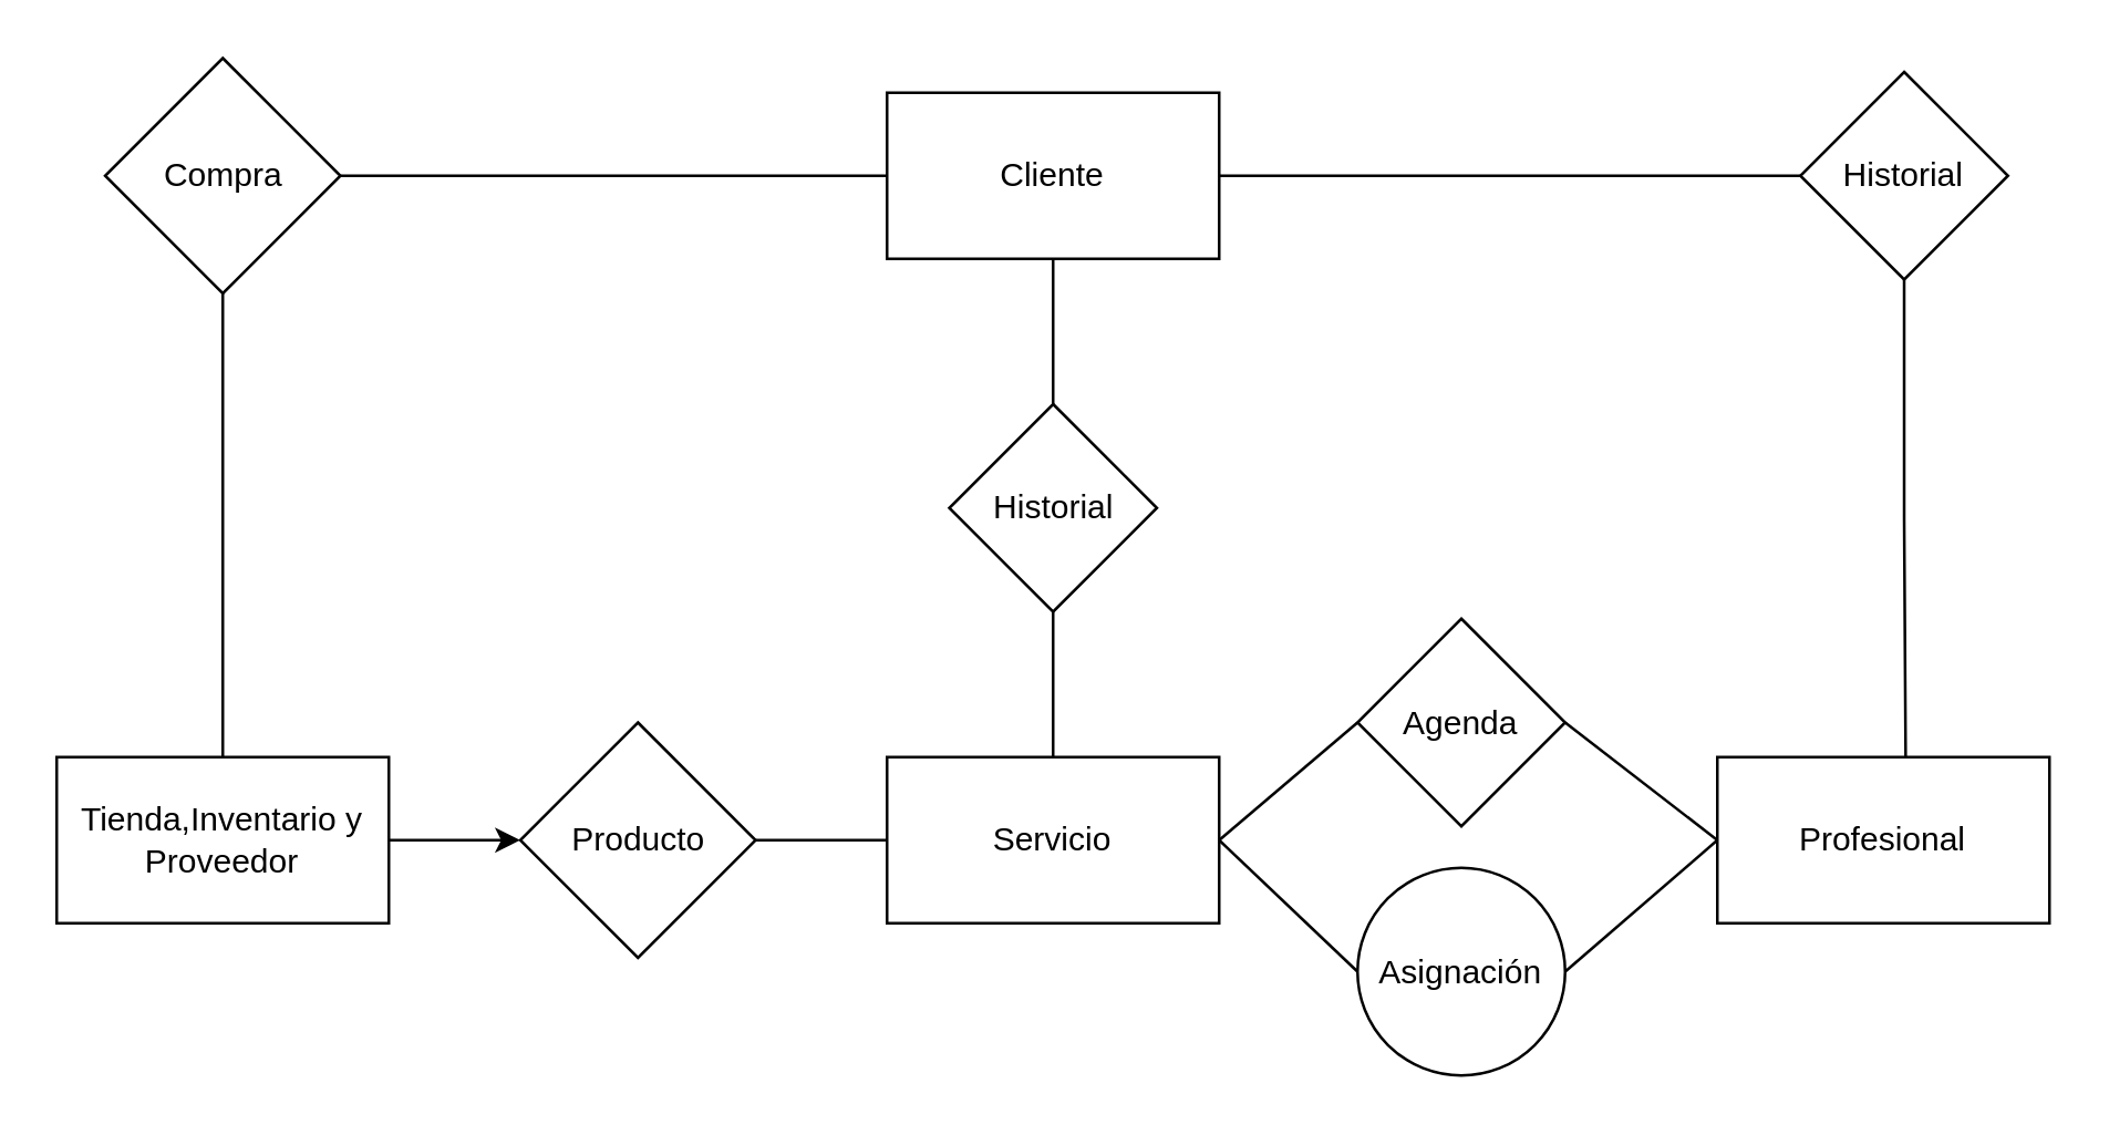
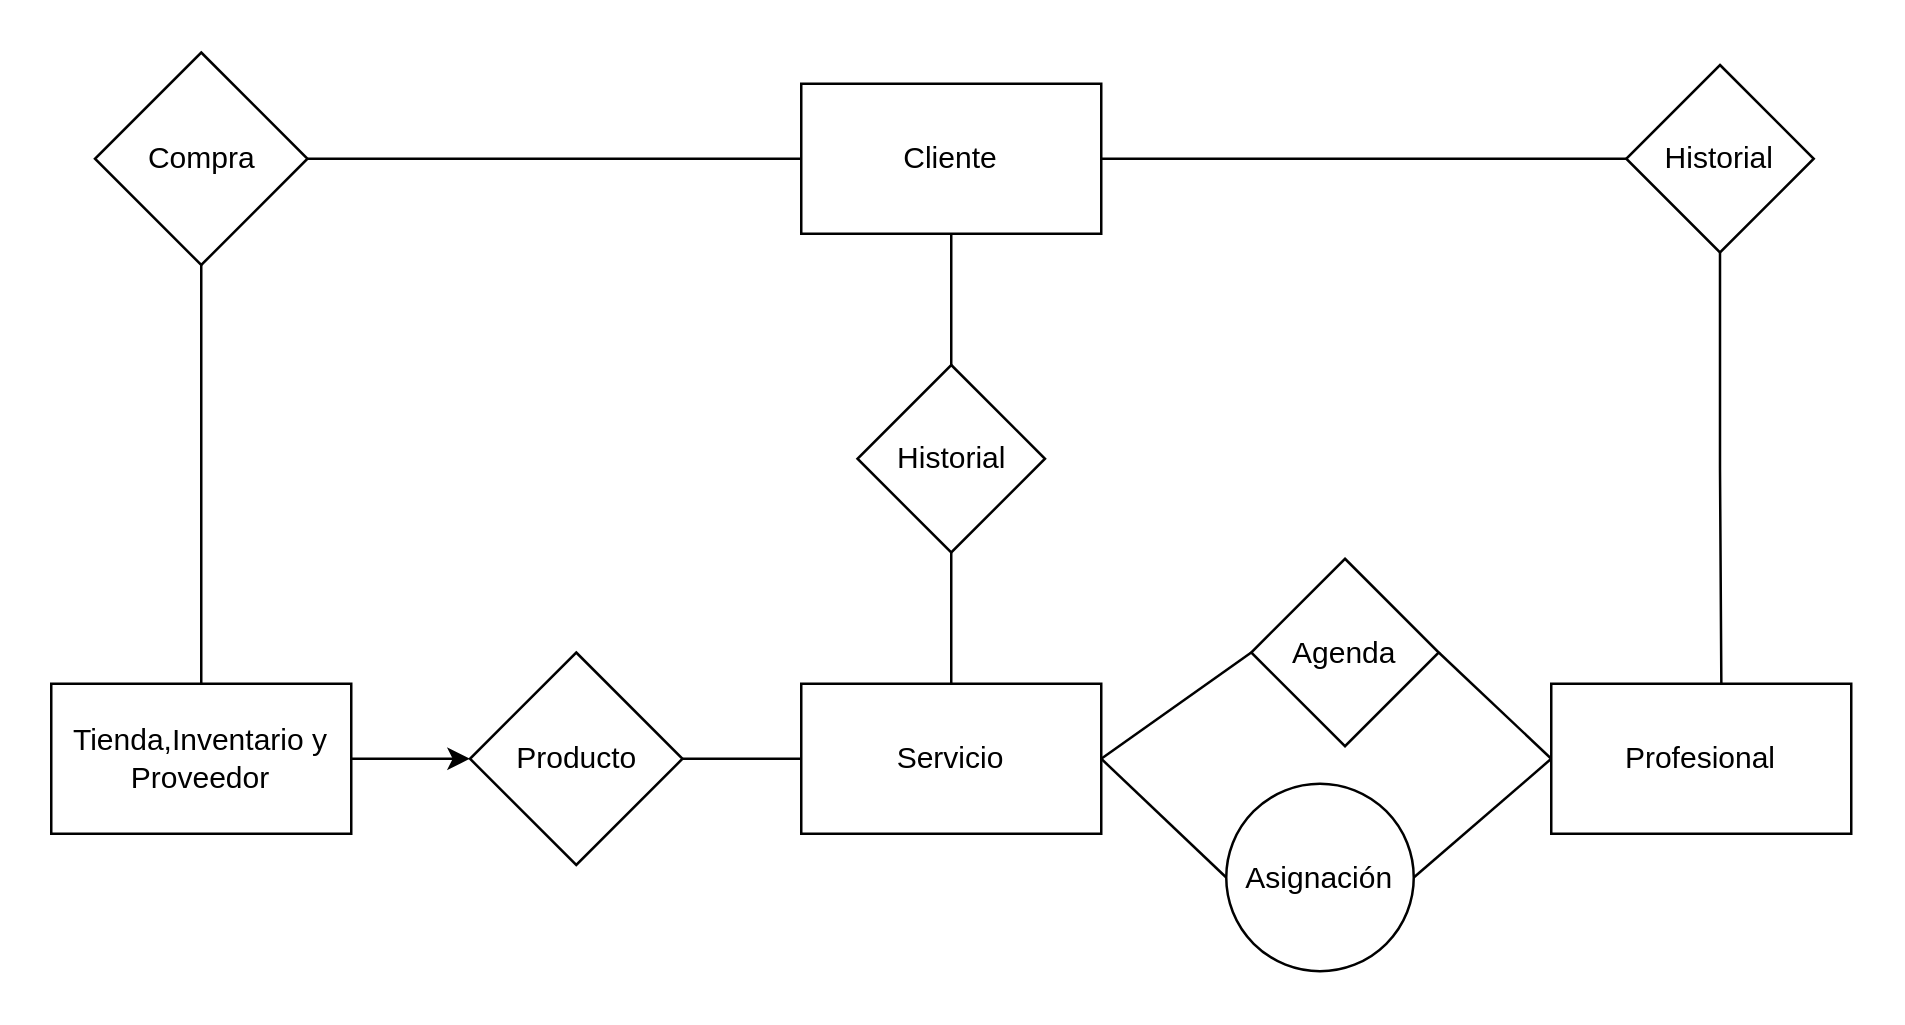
  <mxCell id="0" />
  <mxCell id="1" parent="0" />
  <mxCell id="2" value="Servicio" style="rounded=0;whiteSpace=wrap;html=1;" parent="1" vertex="1"><mxGeometry x="320" y="273" width="120" height="60" as="geometry" /></mxCell>
  <mxCell id="3" value="Profesional" style="rounded=0;whiteSpace=wrap;html=1;" parent="1" vertex="1"><mxGeometry x="620" y="273" width="120" height="60" as="geometry" /></mxCell>
  <mxCell id="4" value="Tienda,Inventario y Proveedor" style="rounded=0;whiteSpace=wrap;html=1;" parent="1" vertex="1"><mxGeometry x="20" y="273" width="120" height="60" as="geometry" /></mxCell>
  <mxCell id="5" style="edgeStyle=orthogonalEdgeStyle;rounded=0;orthogonalLoop=1;jettySize=auto;html=1;exitX=1;exitY=0.5;exitDx=0;exitDy=0;entryX=0;entryY=0.5;entryDx=0;entryDy=0;endArrow=none;endFill=0;" parent="1" source="6" target="20" edge="1"><mxGeometry relative="1" as="geometry" /></mxCell>
  <mxCell id="6" value="Cliente" style="rounded=0;whiteSpace=wrap;html=1;" parent="1" vertex="1"><mxGeometry x="320" y="33" width="120" height="60" as="geometry" /></mxCell>
  <mxCell id="7" value="Historial" style="rhombus;whiteSpace=wrap;html=1;" parent="1" vertex="1"><mxGeometry x="342.5" y="145.5" width="75" height="75" as="geometry" /></mxCell>
  <mxCell id="8" value="Asignación" style="ellipse;whiteSpace=wrap;html=1;" parent="1" vertex="1"><mxGeometry x="490" y="313" width="75" height="75" as="geometry" /></mxCell>
  <mxCell id="9" value="" style="endArrow=none;html=1;entryX=0.5;entryY=1;entryDx=0;entryDy=0;exitX=0.5;exitY=0;exitDx=0;exitDy=0;" parent="1" source="7" target="6" edge="1"><mxGeometry width="50" height="50" relative="1" as="geometry"><mxPoint x="20" y="413" as="sourcePoint" /><mxPoint x="70" y="363" as="targetPoint" /></mxGeometry></mxCell>
  <mxCell id="10" value="" style="endArrow=none;html=1;exitX=0.5;exitY=0;exitDx=0;exitDy=0;entryX=0.5;entryY=1;entryDx=0;entryDy=0;" parent="1" source="2" target="7" edge="1"><mxGeometry width="50" height="50" relative="1" as="geometry"><mxPoint x="330" y="273" as="sourcePoint" /><mxPoint x="380" y="223" as="targetPoint" /></mxGeometry></mxCell>
  <mxCell id="11" value="" style="endArrow=none;html=1;entryX=0;entryY=0.5;entryDx=0;entryDy=0;exitX=1;exitY=0.5;exitDx=0;exitDy=0;" parent="1" source="18" target="2" edge="1"><mxGeometry width="50" height="50" relative="1" as="geometry"><mxPoint x="250" y="302" as="sourcePoint" /><mxPoint x="70" y="363" as="targetPoint" /></mxGeometry></mxCell>
  <mxCell id="12" value="" style="endArrow=classic;html=1;entryX=0;entryY=0.5;entryDx=0;entryDy=0;exitX=1;exitY=0.5;exitDx=0;exitDy=0;" parent="1" source="4" target="18" edge="1"><mxGeometry width="50" height="50" relative="1" as="geometry"><mxPoint x="20" y="413" as="sourcePoint" /><mxPoint x="170" y="302" as="targetPoint" /></mxGeometry></mxCell>
  <mxCell id="13" value="" style="endArrow=none;html=1;entryX=0;entryY=0.5;entryDx=0;entryDy=0;exitX=1;exitY=0.5;exitDx=0;exitDy=0;" parent="1" source="2" target="8" edge="1"><mxGeometry width="50" height="50" relative="1" as="geometry"><mxPoint x="20" y="413" as="sourcePoint" /><mxPoint x="70" y="363" as="targetPoint" /></mxGeometry></mxCell>
  <mxCell id="14" value="" style="endArrow=none;html=1;entryX=0;entryY=0.5;entryDx=0;entryDy=0;exitX=1;exitY=0.5;exitDx=0;exitDy=0;" parent="1" source="8" target="3" edge="1"><mxGeometry width="50" height="50" relative="1" as="geometry"><mxPoint x="20" y="413" as="sourcePoint" /><mxPoint x="70" y="363" as="targetPoint" /></mxGeometry></mxCell>
  <mxCell id="15" value="&lt;span style=&quot;white-space: normal&quot;&gt;Compra&lt;br&gt;&lt;/span&gt;" style="rhombus;whiteSpace=wrap;html=1;" parent="1" vertex="1"><mxGeometry x="37.5" y="20.5" width="85" height="85" as="geometry" /></mxCell>
  <mxCell id="16" value="" style="endArrow=none;html=1;entryX=0.5;entryY=1;entryDx=0;entryDy=0;exitX=0.5;exitY=0;exitDx=0;exitDy=0;" parent="1" source="4" target="15" edge="1"><mxGeometry width="50" height="50" relative="1" as="geometry"><mxPoint x="20" y="403" as="sourcePoint" /><mxPoint x="70" y="353" as="targetPoint" /></mxGeometry></mxCell>
  <mxCell id="17" value="" style="endArrow=none;html=1;entryX=0;entryY=0.5;entryDx=0;entryDy=0;exitX=1;exitY=0.5;exitDx=0;exitDy=0;" parent="1" source="15" target="6" edge="1"><mxGeometry width="50" height="50" relative="1" as="geometry"><mxPoint x="180" y="63" as="sourcePoint" /><mxPoint x="130" y="103" as="targetPoint" /></mxGeometry></mxCell>
  <mxCell id="18" value="&lt;span style=&quot;white-space: normal&quot;&gt;Producto&lt;/span&gt;" style="rhombus;whiteSpace=wrap;html=1;" parent="1" vertex="1"><mxGeometry x="187.5" y="260.5" width="85" height="85" as="geometry" /></mxCell>
  <mxCell id="19" style="edgeStyle=orthogonalEdgeStyle;rounded=0;orthogonalLoop=1;jettySize=auto;html=1;exitX=0.5;exitY=1;exitDx=0;exitDy=0;entryX=0.567;entryY=0;entryDx=0;entryDy=0;entryPerimeter=0;endArrow=none;endFill=0;" parent="1" source="20" target="3" edge="1"><mxGeometry relative="1" as="geometry" /></mxCell>
  <mxCell id="20" value="Historial" style="rhombus;whiteSpace=wrap;html=1;" parent="1" vertex="1"><mxGeometry x="650" y="25.5" width="75" height="75" as="geometry" /></mxCell>
- <mxCell id="21" value="Agenda" style="rhombus;whiteSpace=wrap;html=1;" parent="1" vertex="1"><mxGeometry x="490" y="223" width="75" height="75" as="geometry" /></mxCell>
+ <mxCell id="21" value="Agenda" style="rhombus;whiteSpace=wrap;html=1;" parent="1" vertex="1"><mxGeometry x="500" y="223" width="75" height="75" as="geometry" /></mxCell>
  <mxCell id="22" value="" style="endArrow=none;html=1;entryX=0;entryY=0.5;entryDx=0;entryDy=0;exitX=1;exitY=0.5;exitDx=0;exitDy=0;" parent="1" source="21" target="3" edge="1"><mxGeometry width="50" height="50" relative="1" as="geometry"><mxPoint x="575" y="380.5" as="sourcePoint" /><mxPoint x="630" y="313" as="targetPoint" /></mxGeometry></mxCell>
  <mxCell id="23" value="" style="endArrow=none;html=1;entryX=1;entryY=0.5;entryDx=0;entryDy=0;exitX=0;exitY=0.5;exitDx=0;exitDy=0;" parent="1" source="21" target="2" edge="1"><mxGeometry width="50" height="50" relative="1" as="geometry"><mxPoint x="575" y="250.5" as="sourcePoint" /><mxPoint x="630" y="313" as="targetPoint" /></mxGeometry></mxCell>
